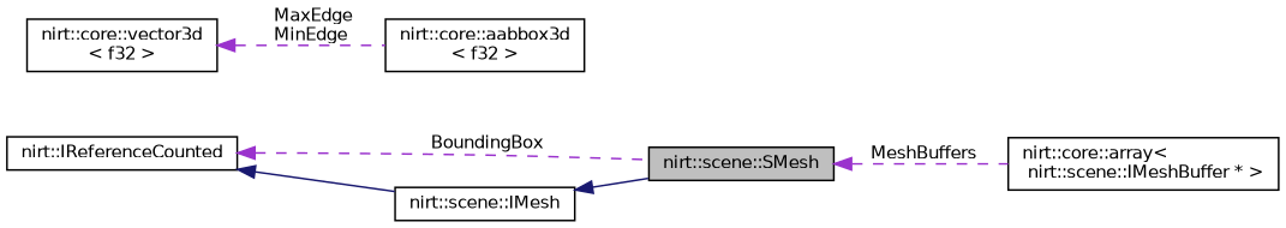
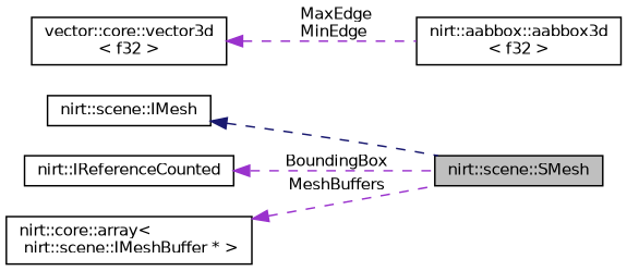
  digraph {
    rankdir=LR
    node [color=black fillcolor=white fontname=Helvetica fontsize=10 shape=record style=filled]
    edge [color=darkorchid3 dir=back fontname=Helvetica fontsize=10 labelfontname=Helvetica labelfontsize=10 style=dashed]
    n1 [fillcolor=grey75 fontcolor=black height=0.2 label="nirt::scene::SMesh" width=0.4]
    n2 [height=0.2 label="nirt::scene::IMesh" width=0.4]
    n3 [height=0.2 label="nirt::IReferenceCounted" width=0.4]
    n4 [height=0.2 label="nirt::core::array\<\l nirt::scene::IMeshBuffer * \>" width=0.4]
-   n5 [height=0.2 label="nirt::core::aabbox3d\l\< f32 \>" width=0.4]
-   n6 [height=0.2 label="nirt::core::vector3d\l\< f32 \>" width=0.4]
-   n2 -> n1 [color=midnightblue style=solid]
+   n5 [height=0.2 label="nirt::aabbox::aabbox3d\l\< f32 \>" width=0.4]
+   n6 [height=0.2 label="vector::core::vector3d\l\< f32 \>" width=0.4]
+   n2 -> n1 [color=midnightblue]
    n3 -> n1 [label=" BoundingBox"]
-   n3 -> n2 [color=midnightblue style=solid]
-   n1 -> n4 [label=" MeshBuffers"]
+   n4 -> n1 [label=" MeshBuffers"]
    n6 -> n5 [label=" MaxEdge\nMinEdge"]
  }
